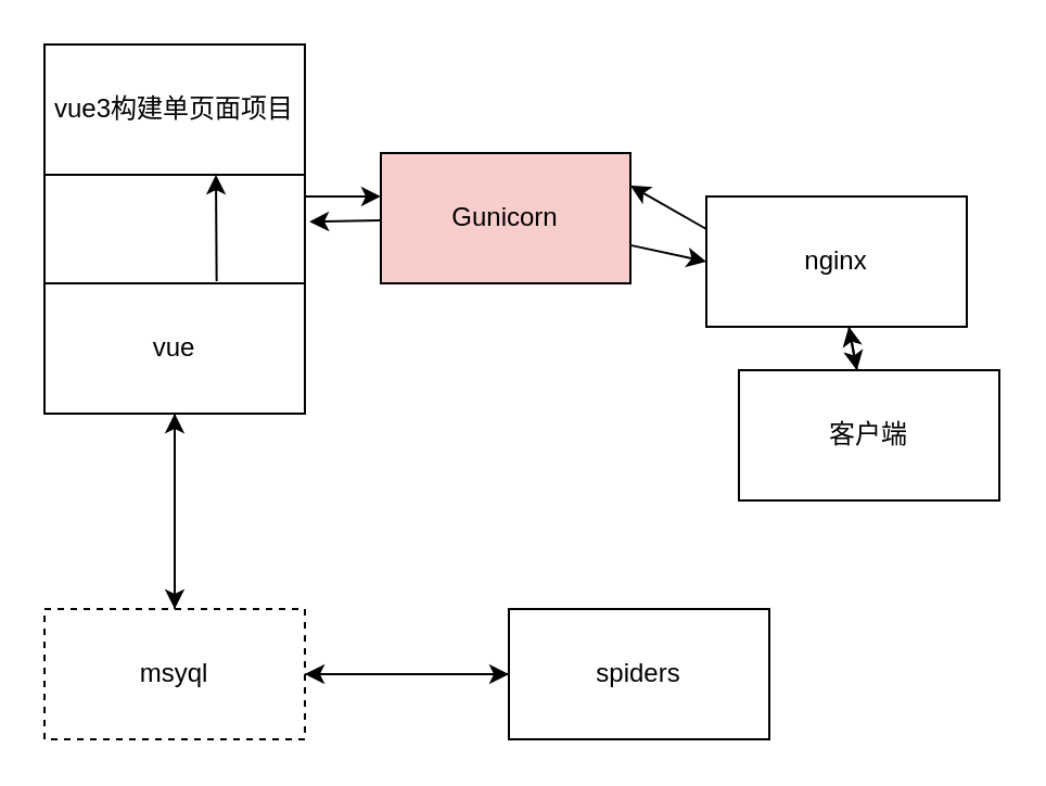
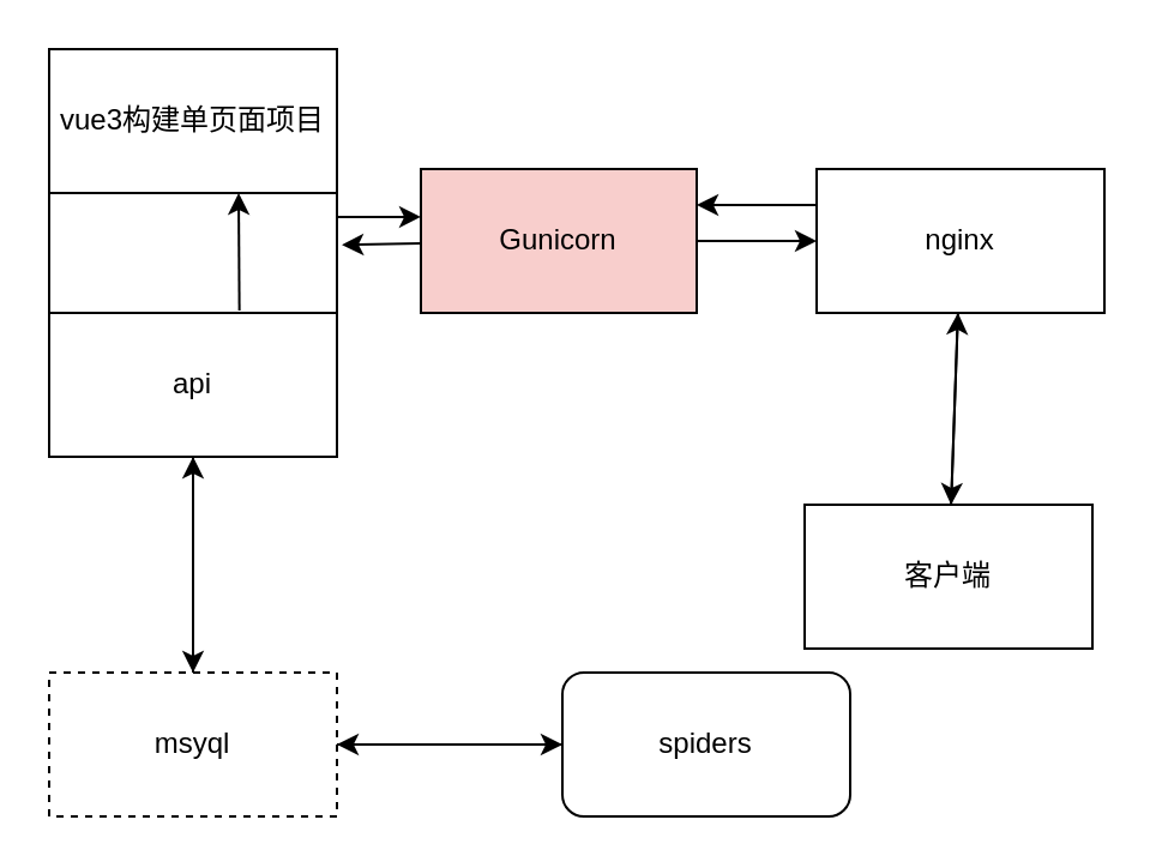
  <mxCell id="0" />
  <mxCell id="1" parent="0" />
  <mxCell id="2" style="edgeStyle=none;html=1;entryX=0;entryY=0.333;entryDx=0;entryDy=0;entryPerimeter=0;" edge="1" parent="1" source="3" target="10"><mxGeometry relative="1" as="geometry"><mxPoint x="170" y="90" as="targetPoint" /></mxGeometry></mxCell>
  <mxCell id="3" value="" style="rounded=0;whiteSpace=wrap;html=1;" vertex="1" parent="1"><mxGeometry x="20" y="20" width="120" height="140" as="geometry" /></mxCell>
  <mxCell id="4" value="vue3构建单页面项目" style="rounded=0;whiteSpace=wrap;html=1;" vertex="1" parent="1"><mxGeometry x="20" y="20" width="120" height="60" as="geometry" /></mxCell>
  <mxCell id="5" style="edgeStyle=none;html=1;exitX=0.661;exitY=-0.017;exitDx=0;exitDy=0;exitPerimeter=0;" edge="1" parent="1" source="7"><mxGeometry relative="1" as="geometry"><mxPoint x="99" y="80" as="targetPoint" /></mxGeometry></mxCell>
  <mxCell id="6" style="edgeStyle=none;html=1;" edge="1" parent="1" source="7" target="16"><mxGeometry relative="1" as="geometry" /></mxCell>
- <mxCell id="7" value="vue" style="rounded=0;whiteSpace=wrap;html=1;" vertex="1" parent="1"><mxGeometry x="20" y="130" width="120" height="60" as="geometry" /></mxCell>
+ <mxCell id="7" value="api" style="rounded=0;whiteSpace=wrap;html=1;" vertex="1" parent="1"><mxGeometry x="20" y="130" width="120" height="60" as="geometry" /></mxCell>
  <mxCell id="8" value="" style="edgeStyle=none;html=1;entryX=1.017;entryY=0.583;entryDx=0;entryDy=0;entryPerimeter=0;" edge="1" parent="1" source="10" target="3"><mxGeometry relative="1" as="geometry" /></mxCell>
  <mxCell id="9" style="edgeStyle=none;html=1;entryX=0;entryY=0.5;entryDx=0;entryDy=0;" edge="1" parent="1" source="10" target="13"><mxGeometry relative="1" as="geometry" /></mxCell>
  <mxCell id="10" value="Gunicorn" style="rounded=0;whiteSpace=wrap;html=1;align=center;fillColor=#f8cecc;" vertex="1" parent="1"><mxGeometry x="175" y="70" width="115" height="60" as="geometry" /></mxCell>
  <mxCell id="11" style="edgeStyle=none;html=1;entryX=1;entryY=0.25;entryDx=0;entryDy=0;exitX=0;exitY=0.25;exitDx=0;exitDy=0;" edge="1" parent="1" source="13" target="10"><mxGeometry relative="1" as="geometry" /></mxCell>
  <mxCell id="12" style="edgeStyle=none;html=1;" edge="1" parent="1" source="13" target="20"><mxGeometry relative="1" as="geometry" /></mxCell>
- <mxCell id="13" value="nginx" style="rounded=0;whiteSpace=wrap;html=1;align=center;" vertex="1" parent="1"><mxGeometry x="325" y="90" width="120" height="60" as="geometry" /></mxCell>
+ <mxCell id="13" value="nginx" style="rounded=0;whiteSpace=wrap;html=1;align=center;" vertex="1" parent="1"><mxGeometry x="340" y="70" width="120" height="60" as="geometry" /></mxCell>
  <mxCell id="14" style="edgeStyle=none;html=1;" edge="1" parent="1" source="16" target="18"><mxGeometry relative="1" as="geometry" /></mxCell>
  <mxCell id="15" style="edgeStyle=none;html=1;" edge="1" parent="1" source="16" target="7"><mxGeometry relative="1" as="geometry" /></mxCell>
  <mxCell id="16" value="msyql" style="rounded=0;whiteSpace=wrap;html=1;dashed=1;" vertex="1" parent="1"><mxGeometry x="20" y="280" width="120" height="60" as="geometry" /></mxCell>
  <mxCell id="17" style="edgeStyle=none;html=1;" edge="1" parent="1" source="18" target="16"><mxGeometry relative="1" as="geometry" /></mxCell>
- <mxCell id="18" value="spiders" style="rounded=0;whiteSpace=wrap;html=1;" vertex="1" parent="1"><mxGeometry x="234" y="280" width="120" height="60" as="geometry" /></mxCell>
+ <mxCell id="18" value="spiders" style="whiteSpace=wrap;html=1;rounded=1;" vertex="1" parent="1"><mxGeometry x="234" y="280" width="120" height="60" as="geometry" /></mxCell>
  <mxCell id="19" style="edgeStyle=none;html=1;" edge="1" parent="1" source="20" target="13"><mxGeometry relative="1" as="geometry" /></mxCell>
- <mxCell id="20" value="客户端" style="rounded=0;whiteSpace=wrap;html=1;" vertex="1" parent="1"><mxGeometry x="340" y="170" width="120" height="60" as="geometry" /></mxCell>
+ <mxCell id="20" value="客户端" style="rounded=0;whiteSpace=wrap;html=1;" vertex="1" parent="1"><mxGeometry x="335" y="210" width="120" height="60" as="geometry" /></mxCell>
